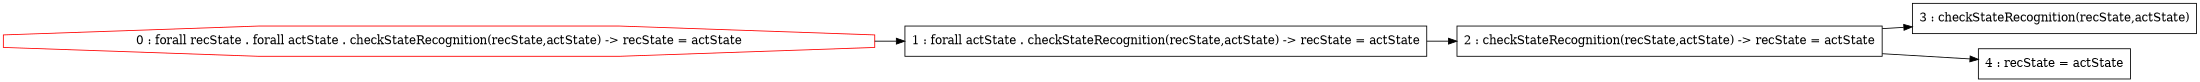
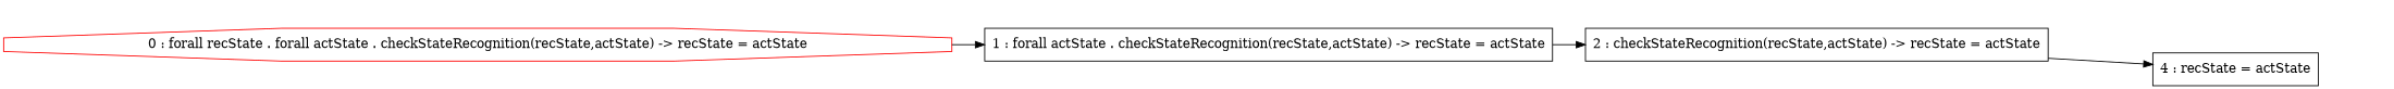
  digraph {
    rankdir=LR
    node [shape=box]
    n1 [color=red label="0 : forall recState . forall actState . checkStateRecognition(recState,actState) -> recState = actState" shape=octagon]
    n2 [label="1 : forall actState . checkStateRecognition(recState,actState) -> recState = actState"]
    n3 [label="2 : checkStateRecognition(recState,actState) -> recState = actState"]
-   n4 [label="3 : checkStateRecognition(recState,actState)"]
    n5 [label="4 : recState = actState"]
    n1 -> n2
    n2 -> n3
-   n3 -> n4
    n3 -> n5
  }
